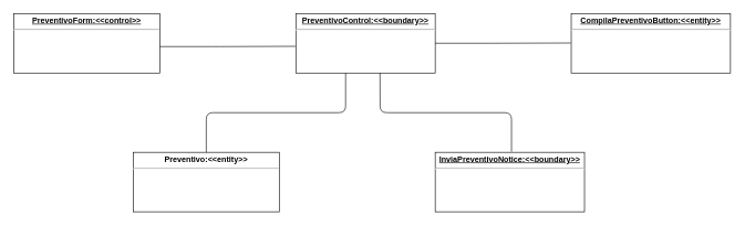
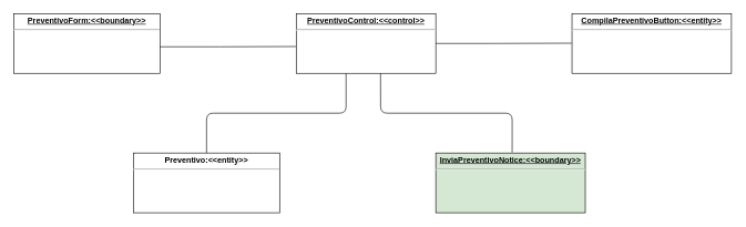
  <mxCell id="0" />
  <mxCell id="1" parent="0" />
- <mxCell id="2" value="&lt;p style=&quot;margin: 0px ; margin-top: 4px ; text-align: center ; text-decoration: underline&quot;&gt;&lt;b&gt;PreventivoControl:&amp;lt;&amp;lt;boundary&amp;gt;&amp;gt;&lt;/b&gt;&lt;/p&gt;&lt;hr&gt;&lt;p style=&quot;margin: 0px ; margin-left: 8px&quot;&gt;&lt;br&gt;&lt;/p&gt;" style="verticalAlign=top;align=left;overflow=fill;fontSize=12;fontFamily=Helvetica;html=1;" parent="1" vertex="1"><mxGeometry x="445" y="20" width="210" height="90" as="geometry" /></mxCell>
- <mxCell id="3" value="&lt;p style=&quot;margin: 0px ; margin-top: 4px ; text-align: center ; text-decoration: underline&quot;&gt;&lt;b&gt;PreventivoForm:&amp;lt;&amp;lt;control&amp;gt;&amp;gt;&lt;/b&gt;&lt;/p&gt;&lt;hr&gt;&lt;p style=&quot;margin: 0px ; margin-left: 8px&quot;&gt;&lt;br&gt;&lt;/p&gt;" style="verticalAlign=top;align=left;overflow=fill;fontSize=12;fontFamily=Helvetica;html=1;" parent="1" vertex="1"><mxGeometry x="20" y="20" width="220" height="90" as="geometry" /></mxCell>
+ <mxCell id="2" value="&lt;p style=&quot;margin: 0px ; margin-top: 4px ; text-align: center ; text-decoration: underline&quot;&gt;&lt;b&gt;PreventivoControl:&amp;lt;&amp;lt;control&amp;gt;&amp;gt;&lt;/b&gt;&lt;/p&gt;&lt;hr&gt;&lt;p style=&quot;margin: 0px ; margin-left: 8px&quot;&gt;&lt;br&gt;&lt;/p&gt;" style="verticalAlign=top;align=left;overflow=fill;fontSize=12;fontFamily=Helvetica;html=1;" parent="1" vertex="1"><mxGeometry x="445" y="20" width="210" height="90" as="geometry" /></mxCell>
+ <mxCell id="3" value="&lt;p style=&quot;margin: 0px ; margin-top: 4px ; text-align: center ; text-decoration: underline&quot;&gt;&lt;b&gt;PreventivoForm:&amp;lt;&amp;lt;boundary&amp;gt;&amp;gt;&lt;/b&gt;&lt;/p&gt;&lt;hr&gt;&lt;p style=&quot;margin: 0px ; margin-left: 8px&quot;&gt;&lt;br&gt;&lt;/p&gt;" style="verticalAlign=top;align=left;overflow=fill;fontSize=12;fontFamily=Helvetica;html=1;" parent="1" vertex="1"><mxGeometry x="20" y="20" width="220" height="90" as="geometry" /></mxCell>
  <mxCell id="4" value="&lt;p style=&quot;margin: 0px ; margin-top: 4px ; text-align: center ; text-decoration: underline&quot;&gt;&lt;b&gt;CompilaPreventivoButton:&amp;lt;&amp;lt;entity&amp;gt;&amp;gt;&lt;/b&gt;&lt;/p&gt;&lt;hr&gt;&lt;p style=&quot;margin: 0px ; margin-left: 8px&quot;&gt;&lt;br&gt;&lt;/p&gt;" style="verticalAlign=top;align=left;overflow=fill;fontSize=12;fontFamily=Helvetica;html=1;" parent="1" vertex="1"><mxGeometry x="860" y="20" width="240" height="90" as="geometry" /></mxCell>
- <mxCell id="5" value="&lt;p style=&quot;margin: 0px ; margin-top: 4px ; text-align: center ; text-decoration: underline&quot;&gt;&lt;b&gt;InviaPreventivoNotice:&amp;lt;&amp;lt;boundary&amp;gt;&amp;gt;&lt;/b&gt;&lt;/p&gt;&lt;hr&gt;&lt;p style=&quot;margin: 0px 0px 0px 8px&quot;&gt;&lt;br&gt;&lt;/p&gt;" style="verticalAlign=top;align=left;overflow=fill;fontSize=12;fontFamily=Helvetica;html=1;" parent="1" vertex="1"><mxGeometry x="655" y="230" width="225" height="90" as="geometry" /></mxCell>
+ <mxCell id="5" value="&lt;p style=&quot;margin: 0px ; margin-top: 4px ; text-align: center ; text-decoration: underline&quot;&gt;&lt;b&gt;InviaPreventivoNotice:&amp;lt;&amp;lt;boundary&amp;gt;&amp;gt;&lt;/b&gt;&lt;/p&gt;&lt;hr&gt;&lt;p style=&quot;margin: 0px 0px 0px 8px&quot;&gt;&lt;br&gt;&lt;/p&gt;" style="verticalAlign=top;align=left;overflow=fill;fontSize=12;fontFamily=Helvetica;html=1;fillColor=#d5e8d4;" parent="1" vertex="1"><mxGeometry x="655" y="230" width="225" height="90" as="geometry" /></mxCell>
  <mxCell id="6" value="&lt;p style=&quot;margin: 4px 0px 0px ; text-align: center&quot;&gt;&lt;b&gt;Preventivo:&amp;lt;&amp;lt;entity&amp;gt;&amp;gt;&lt;/b&gt;&lt;/p&gt;&lt;hr&gt;&lt;p style=&quot;margin: 0px 0px 0px 8px&quot;&gt;&lt;br&gt;&lt;/p&gt;" style="verticalAlign=top;align=left;overflow=fill;fontSize=12;fontFamily=Helvetica;html=1;" parent="1" vertex="1"><mxGeometry x="200" y="230" width="220" height="90" as="geometry" /></mxCell>
  <mxCell id="7" value="" style="endArrow=none;html=1;entryX=-0.003;entryY=0.551;entryDx=0;entryDy=0;entryPerimeter=0;" parent="1" target="2" edge="1"><mxGeometry width="50" height="50" relative="1" as="geometry"><mxPoint x="240" y="70" as="sourcePoint" /><mxPoint x="440" y="70" as="targetPoint" /><Array as="points"><mxPoint x="330" y="70" /></Array></mxGeometry></mxCell>
  <mxCell id="8" value="" style="endArrow=none;html=1;entryX=-0.003;entryY=0.551;entryDx=0;entryDy=0;entryPerimeter=0;" parent="1" edge="1"><mxGeometry width="50" height="50" relative="1" as="geometry"><mxPoint x="655" y="64.99" as="sourcePoint" /><mxPoint x="859.37" y="64.58" as="targetPoint" /><Array as="points"><mxPoint x="745" y="64.99" /></Array></mxGeometry></mxCell>
  <mxCell id="9" value="" style="endArrow=none;html=1;" parent="1" edge="1"><mxGeometry width="50" height="50" relative="1" as="geometry"><mxPoint x="310" y="230" as="sourcePoint" /><mxPoint x="520" y="110" as="targetPoint" /><Array as="points"><mxPoint x="310" y="170" /><mxPoint x="520" y="170" /></Array></mxGeometry></mxCell>
  <mxCell id="10" value="" style="endArrow=none;html=1;entryX=0.604;entryY=0.998;entryDx=0;entryDy=0;entryPerimeter=0;" parent="1" target="2" edge="1"><mxGeometry width="50" height="50" relative="1" as="geometry"><mxPoint x="770" y="229" as="sourcePoint" /><mxPoint x="659.99" y="130" as="targetPoint" /><Array as="points"><mxPoint x="770" y="170" /><mxPoint x="572" y="170" /></Array></mxGeometry></mxCell>
